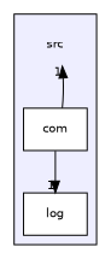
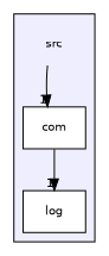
  digraph {
    compound=true
    node [fontname=Helvetica fontsize=10 shape=box color=black fillcolor=white style=filled]
    edge [headlabel=1 labeldistance=1.5 labelfontname=Helvetica labelfontsize=10]
    n1 [label=src shape=plaintext color="" fillcolor="" style=""]
    n2 [label=com]
    n3 [label=log]
    subgraph cluster_1 {
      bgcolor="#eeeeff"
      pencolor=black
      n1
      n2
      n3
    }
-   n2 -> n1
+   n1 -> n2
    n2 -> n3
  }
